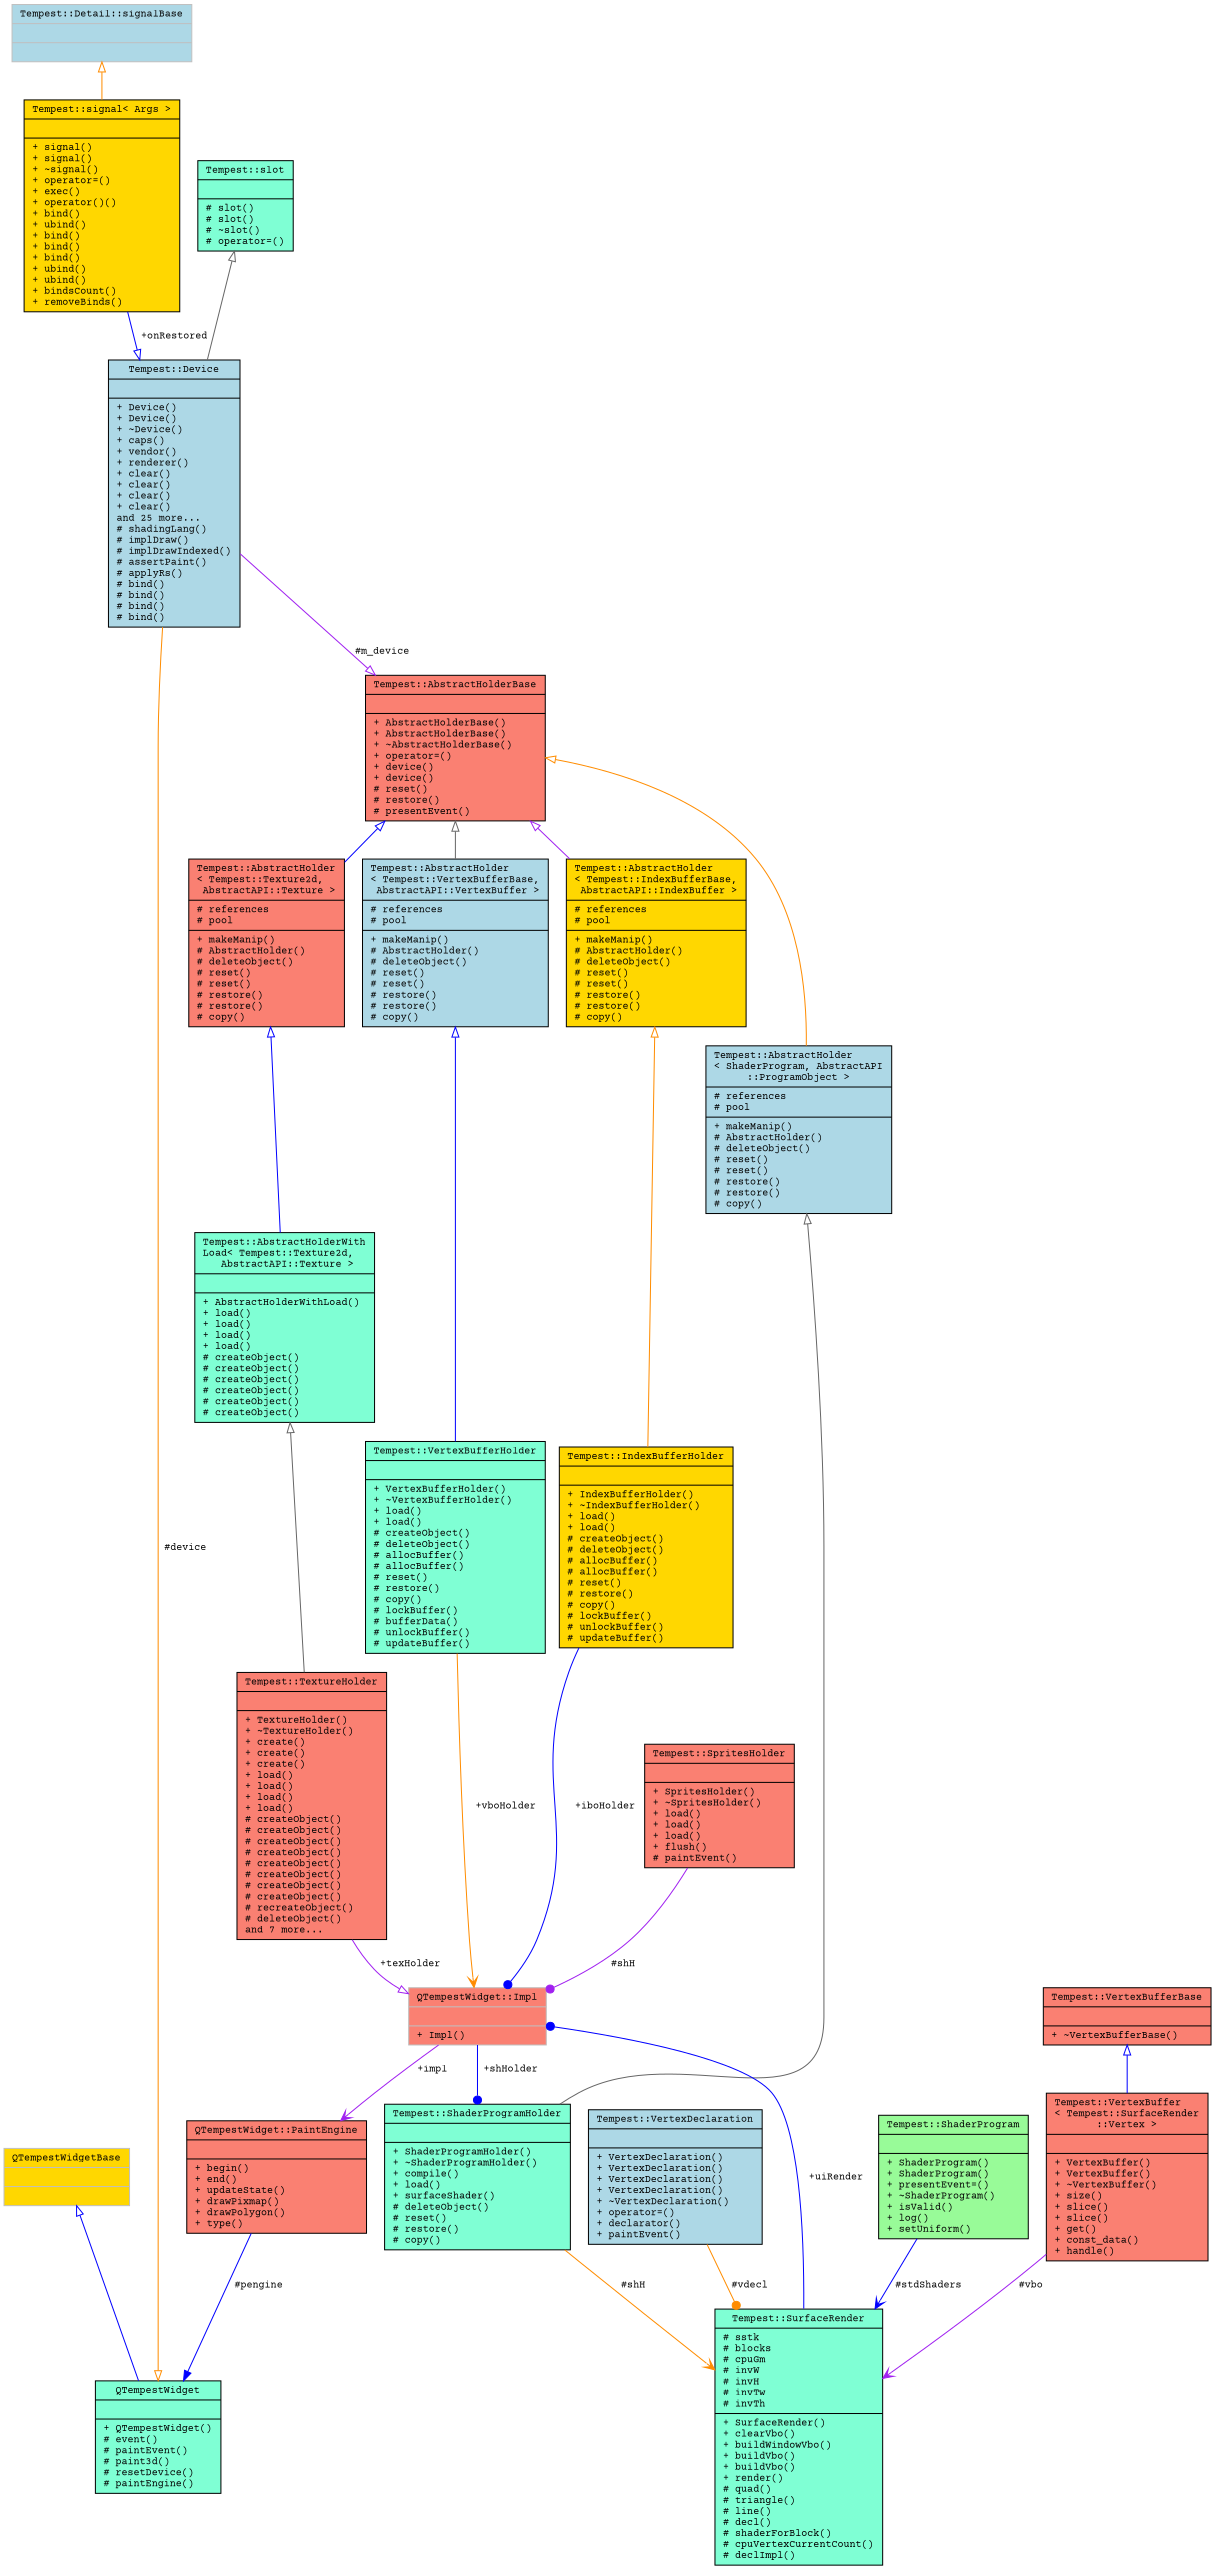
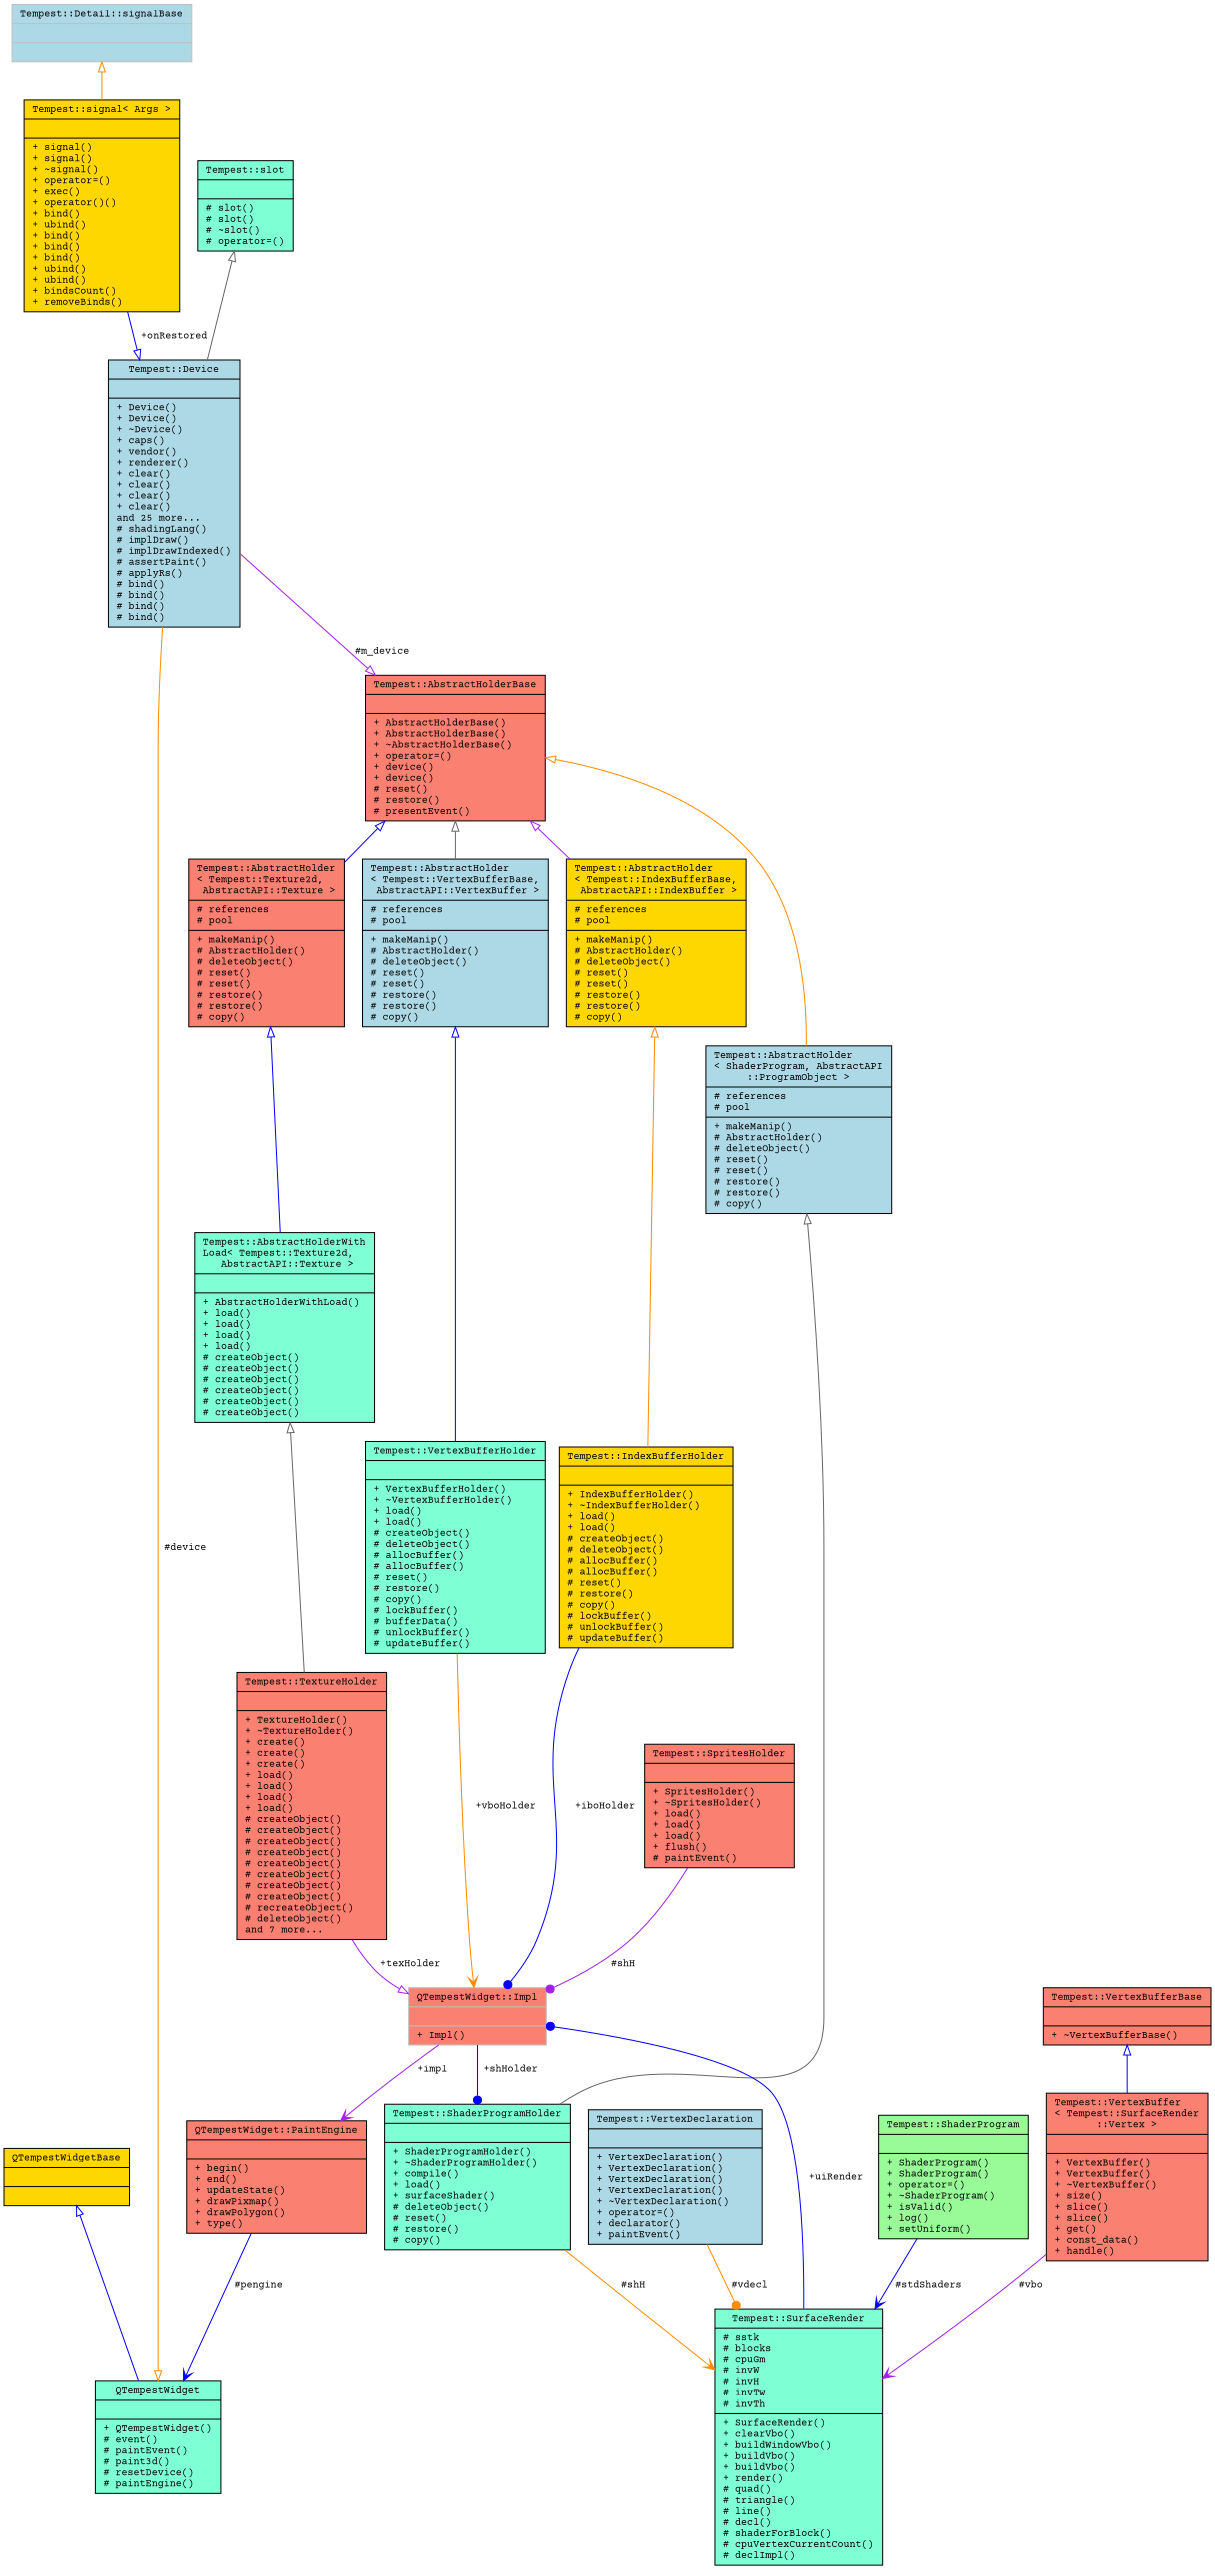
  digraph {
    fontname="Courier Prime"
    node [color=black fillcolor=salmon fontname="Courier Prime" fontsize=10 shape=record style=filled]
    edge [color=blue fontname="Courier Prime" fontsize=10 labelfontname=Helvetica labelfontsize=10 style=solid]
    n1 [fillcolor=aquamarine fontcolor=black height=0.2 label="{QTempestWidget\n||+ QTempestWidget()\l# event()\l# paintEvent()\l# paint3d()\l# resetDevice()\l# paintEngine()\l}" width=0.4]
-   n2 [color=grey75 fillcolor=gold height=0.2 label="{QTempestWidgetBase\n||}" width=0.4]
+   n2 [fillcolor=gold height=0.2 label="{QTempestWidgetBase\n||}" width=0.4]
    n3 [height=0.2 label="{QTempestWidget::PaintEngine\n||+ begin()\l+ end()\l+ updateState()\l+ drawPixmap()\l+ drawPolygon()\l+ type()\l}" width=0.4]
    n4 [color=grey75 height=0.2 label="{QTempestWidget::Impl\n||+ Impl()\l}" width=0.4]
    n5 [fillcolor=aquamarine height=0.2 label="{Tempest::ShaderProgramHolder\n||+ ShaderProgramHolder()\l+ ~ShaderProgramHolder()\l+ compile()\l+ load()\l+ surfaceShader()\l# deleteObject()\l# reset()\l# restore()\l# copy()\l}" width=0.4]
    n6 [fillcolor=gold height=0.2 label="{Tempest::IndexBufferHolder\n||+ IndexBufferHolder()\l+ ~IndexBufferHolder()\l+ load()\l+ load()\l# createObject()\l# deleteObject()\l# allocBuffer()\l# allocBuffer()\l# reset()\l# restore()\l# copy()\l# lockBuffer()\l# unlockBuffer()\l# updateBuffer()\l}" width=0.4]
    n7 [fillcolor=gold height=0.2 label="{Tempest::AbstractHolder\l\< Tempest::IndexBufferBase,\l AbstractAPI::IndexBuffer \>\n|# references\l# pool\l|+ makeManip()\l# AbstractHolder()\l# deleteObject()\l# reset()\l# reset()\l# restore()\l# restore()\l# copy()\l}" width=0.4]
    n8 [height=0.2 label="{Tempest::AbstractHolderBase\n||+ AbstractHolderBase()\l+ AbstractHolderBase()\l+ ~AbstractHolderBase()\l+ operator=()\l+ device()\l+ device()\l# reset()\l# restore()\l# presentEvent()\l}" width=0.4]
    n9 [fillcolor=lightblue height=0.2 label="{Tempest::AbstractHolder\l\< ShaderProgram, AbstractAPI\l::ProgramObject \>\n|# references\l# pool\l|+ makeManip()\l# AbstractHolder()\l# deleteObject()\l# reset()\l# reset()\l# restore()\l# restore()\l# copy()\l}" width=0.4]
    n10 [fillcolor=lightblue height=0.2 label="{Tempest::AbstractHolder\l\< Tempest::VertexBufferBase,\l AbstractAPI::VertexBuffer \>\n|# references\l# pool\l|+ makeManip()\l# AbstractHolder()\l# deleteObject()\l# reset()\l# reset()\l# restore()\l# restore()\l# copy()\l}" width=0.4]
    n11 [height=0.2 label="{Tempest::AbstractHolder\l\< Tempest::Texture2d,\l AbstractAPI::Texture \>\n|# references\l# pool\l|+ makeManip()\l# AbstractHolder()\l# deleteObject()\l# reset()\l# reset()\l# restore()\l# restore()\l# copy()\l}" width=0.4]
    n12 [fillcolor=aquamarine height=0.2 label="{Tempest::VertexBufferHolder\n||+ VertexBufferHolder()\l+ ~VertexBufferHolder()\l+ load()\l+ load()\l# createObject()\l# deleteObject()\l# allocBuffer()\l# allocBuffer()\l# reset()\l# restore()\l# copy()\l# lockBuffer()\l# bufferData()\l# unlockBuffer()\l# updateBuffer()\l}" width=0.4]
    n13 [fillcolor=aquamarine height=0.2 label="{Tempest::AbstractHolderWith\lLoad\< Tempest::Texture2d,\l AbstractAPI::Texture \>\n||+ AbstractHolderWithLoad()\l+ load()\l+ load()\l+ load()\l+ load()\l# createObject()\l# createObject()\l# createObject()\l# createObject()\l# createObject()\l# createObject()\l}" width=0.4]
    n14 [fillcolor=lightblue height=0.2 label="{Tempest::Device\n||+ Device()\l+ Device()\l+ ~Device()\l+ caps()\l+ vendor()\l+ renderer()\l+ clear()\l+ clear()\l+ clear()\l+ clear()\land 25 more...\l# shadingLang()\l# implDraw()\l# implDrawIndexed()\l# assertPaint()\l# applyRs()\l# bind()\l# bind()\l# bind()\l# bind()\l}" width=0.4]
    n15 [fillcolor=gold height=0.2 label="{Tempest::signal\< Args \>\n||+ signal()\l+ signal()\l+ ~signal()\l+ operator=()\l+ exec()\l+ operator()()\l+ bind()\l+ ubind()\l+ bind()\l+ bind()\l+ bind()\l+ ubind()\l+ ubind()\l+ bindsCount()\l+ removeBinds()\l}" width=0.4]
    n16 [color=grey75 fillcolor=lightblue height=0.2 label="{Tempest::Detail::signalBase\n||}" width=0.4]
    n17 [fillcolor=aquamarine height=0.2 label="{Tempest::slot\n||# slot()\l# slot()\l# ~slot()\l# operator=()\l}" width=0.4]
    n18 [fillcolor=aquamarine height=0.2 label="{Tempest::SurfaceRender\n|# sstk\l# blocks\l# cpuGm\l# invW\l# invH\l# invTw\l# invTh\l|+ SurfaceRender()\l+ clearVbo()\l+ buildWindowVbo()\l+ buildVbo()\l+ buildVbo()\l+ render()\l# quad()\l# triangle()\l# line()\l# decl()\l# shaderForBlock()\l# cpuVertexCurrentCount()\l# declImpl()\l}" width=0.4]
    n19 [height=0.2 label="{Tempest::TextureHolder\n||+ TextureHolder()\l+ ~TextureHolder()\l+ create()\l+ create()\l+ create()\l+ load()\l+ load()\l+ load()\l+ load()\l# createObject()\l# createObject()\l# createObject()\l# createObject()\l# createObject()\l# createObject()\l# createObject()\l# createObject()\l# recreateObject()\l# deleteObject()\land 7 more...\l}" width=0.4]
    n20 [fillcolor=lightblue height=0.2 label="{Tempest::VertexDeclaration\n||+ VertexDeclaration()\l+ VertexDeclaration()\l+ VertexDeclaration()\l+ VertexDeclaration()\l+ ~VertexDeclaration()\l+ operator=()\l+ declarator()\l+ paintEvent()\l}" width=0.4]
    n21 [height=0.2 label="{Tempest::VertexBuffer\l\< Tempest::SurfaceRender\l::Vertex \>\n||+ VertexBuffer()\l+ VertexBuffer()\l+ ~VertexBuffer()\l+ size()\l+ slice()\l+ slice()\l+ get()\l+ const_data()\l+ handle()\l}" width=0.4]
    n22 [height=0.2 label="{Tempest::VertexBufferBase\n||+ ~VertexBufferBase()\l}" width=0.4]
-   n23 [fillcolor=palegreen height=0.2 label="{Tempest::ShaderProgram\n||+ ShaderProgram()\l+ ShaderProgram()\l+ presentEvent=()\l+ ~ShaderProgram()\l+ isValid()\l+ log()\l+ setUniform()\l}" width=0.4]
+   n23 [fillcolor=palegreen height=0.2 label="{Tempest::ShaderProgram\n||+ ShaderProgram()\l+ ShaderProgram()\l+ operator=()\l+ ~ShaderProgram()\l+ isValid()\l+ log()\l+ setUniform()\l}" width=0.4]
    n24 [height=0.2 label="{Tempest::SpritesHolder\n||+ SpritesHolder()\l+ ~SpritesHolder()\l+ load()\l+ load()\l+ load()\l+ flush()\l# paintEvent()\l}" width=0.4]
    n2 -> n1 [arrowtail=onormal dir=back]
-   n3 -> n1 [arrowhead=normal label=" #pengine"]
+   n3 -> n1 [arrowhead=vee label=" #pengine"]
    n4 -> n3 [arrowhead=vee color=purple label=" +impl"]
    n4 -> n5 [arrowhead=dot label=" +shHolder"]
    n5 -> n18 [arrowhead=vee color=darkorange label=" #shH"]
    n6 -> n4 [arrowhead=dot label=" +iboHolder"]
    n7 -> n6 [arrowtail=onormal color=darkorange dir=back]
    n8 -> n7 [arrowtail=onormal color=purple dir=back]
    n8 -> n9 [arrowtail=onormal color=darkorange dir=back]
    n8 -> n10 [arrowtail=onormal color=gray40 dir=back]
    n8 -> n11 [arrowtail=onormal dir=back]
    n9 -> n5 [arrowtail=onormal color=gray40 dir=back]
    n10 -> n12 [arrowtail=onormal dir=back]
    n11 -> n13 [arrowtail=onormal dir=back]
    n12 -> n4 [arrowhead=vee color=darkorange label=" +vboHolder"]
    n13 -> n19 [arrowtail=onormal color=gray40 dir=back]
    n14 -> n1 [arrowhead=onormal color=darkorange label=" #device"]
    n14 -> n8 [arrowhead=onormal color=purple label=" #m_device"]
    n15 -> n14 [arrowhead=onormal label=" +onRestored"]
    n16 -> n15 [arrowtail=onormal color=darkorange dir=back]
    n17 -> n14 [arrowtail=onormal color=gray40 dir=back]
    n18 -> n4 [arrowhead=dot label=" +uiRender"]
    n19 -> n4 [arrowhead=onormal color=purple label=" +texHolder"]
    n20 -> n18 [arrowhead=dot color=darkorange label=" #vdecl"]
    n21 -> n18 [arrowhead=vee color=purple label=" #vbo"]
    n22 -> n21 [arrowtail=onormal dir=back]
    n23 -> n18 [arrowhead=vee label=" #stdShaders"]
    n24 -> n4 [arrowhead=dot color=purple label=" #shH"]
  }
